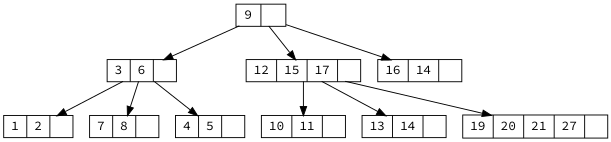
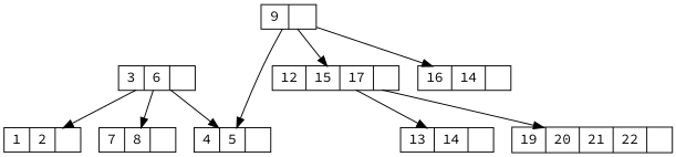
  digraph {
    fontname="Source Code Pro"
    node [fontname="Source Code Pro" shape=record]
    edge [fontname="Source Code Pro"]
    n1 [height=.1 label="<f0>9|"]
    n2 [height=.1 label="<f0>3|<f1>6|"]
    n3 [height=.1 label="<f0>12|<f1>15|<f2>17|"]
    n4 [height=.1 label="<f0>16|<f1>14|"]
    n5 [height=.1 label="<f0>1|<f1>2|"]
    n6 [height=.1 label="<f0>4|<f1>5|"]
    n7 [height=.1 label="<f0>7|<f1>8|"]
-   n8 [height=.1 label="<f0>10|<f1>11|"]
    n9 [height=.1 label="<f0>13|<f1>14|"]
-   n10 [height=.1 label="<f0>19|<f1>20|<f2>21|<f3>27|"]
-   n1 -> n2
+   n10 [height=.1 label="<f0>19|<f1>20|<f2>21|<f3>22|"]
+   n1 -> n6
    n1 -> n3
    n1 -> n4
    n2 -> n5
    n2 -> n6
    n2 -> n7
-   n3 -> n8
    n3 -> n9
    n3 -> n10
  }
